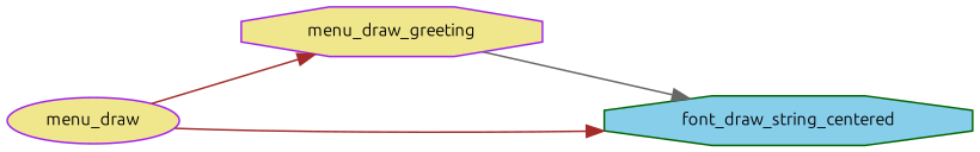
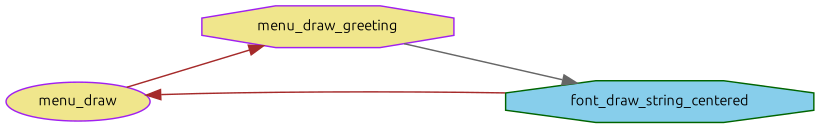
  digraph {
    fontname=Ubuntu
    rankdir=RL
    node [color=purple fillcolor=khaki fontname=Ubuntu fontsize=10 shape=octagon style=filled]
    edge [color=brown dir=back fontname=Ubuntu fontsize=10 labelfontname=Helvetica labelfontsize=10 style=solid]
    n1 [color=darkgreen fillcolor=skyblue fontcolor=black height=0.2 label=font_draw_string_centered width=0.4]
    n2 [height=0.2 label=menu_draw_greeting width=0.4]
    n3 [height=0.2 label=menu_draw shape=ellipse width=0.4]
    n1 -> n2 [color=gray40]
-   n1 -> n3
+   n3 -> n1
    n2 -> n3
  }
